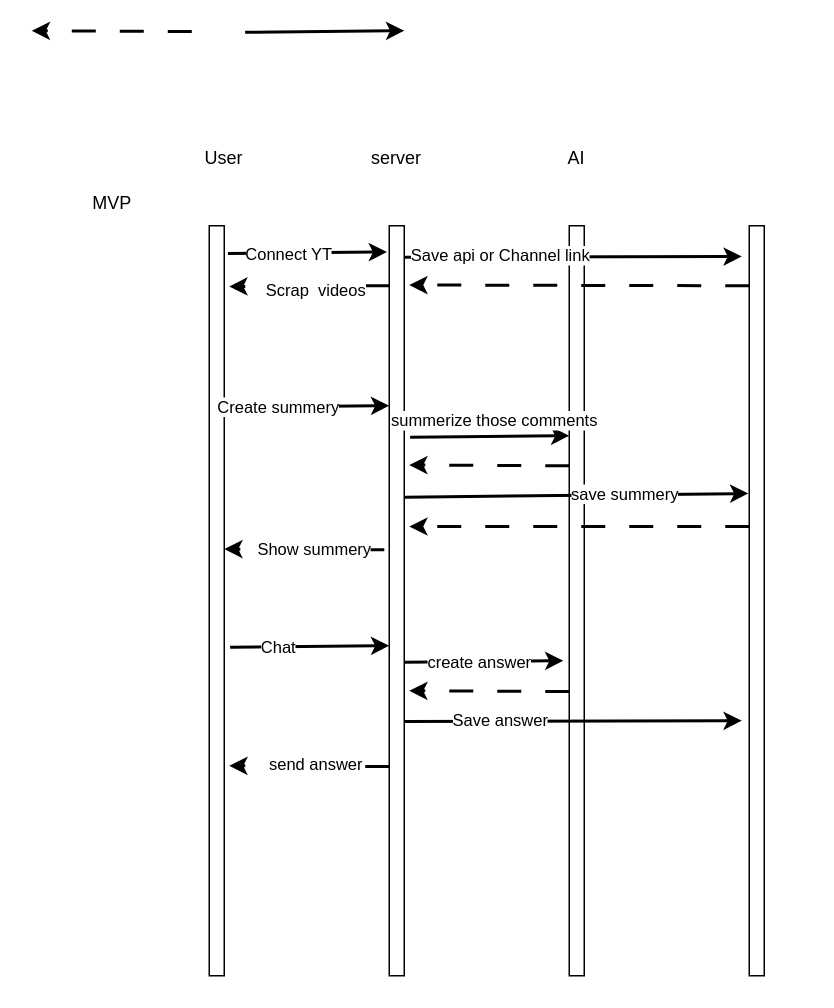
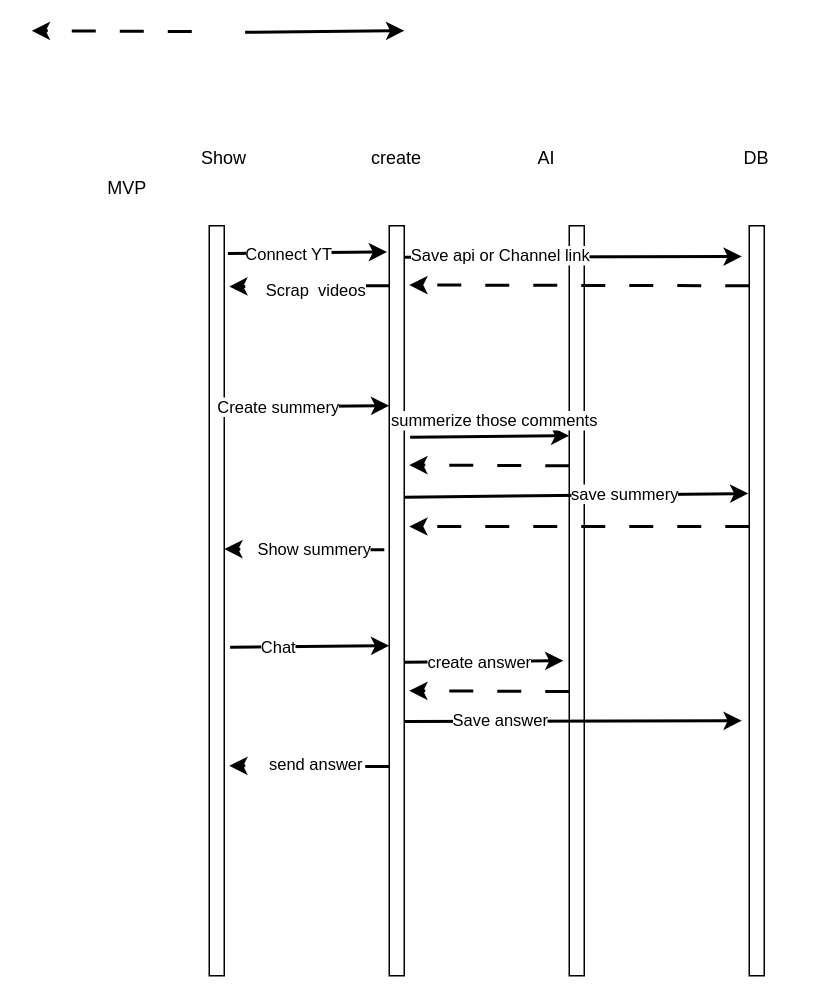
  <mxCell id="0" />
  <mxCell id="1" parent="0" />
- <mxCell id="2" value="User" style="text;html=1;strokeColor=none;fillColor=none;align=center;verticalAlign=middle;whiteSpace=wrap;rounded=0;" parent="1" vertex="1"><mxGeometry x="119" y="90" width="60" height="30" as="geometry" /></mxCell>
+ <mxCell id="2" value="Show" style="text;html=1;strokeColor=none;fillColor=none;align=center;verticalAlign=middle;whiteSpace=wrap;rounded=0;" parent="1" vertex="1"><mxGeometry x="119" y="90" width="60" height="30" as="geometry" /></mxCell>
  <mxCell id="3" value="" style="rounded=0;whiteSpace=wrap;html=1;" parent="1" vertex="1"><mxGeometry x="259" y="150" width="10" height="500" as="geometry" /></mxCell>
  <mxCell id="4" value="" style="rounded=0;whiteSpace=wrap;html=1;" parent="1" vertex="1"><mxGeometry x="379" y="150" width="10" height="500" as="geometry" /></mxCell>
  <mxCell id="5" value="" style="rounded=0;whiteSpace=wrap;html=1;" parent="1" vertex="1"><mxGeometry x="139" y="150" width="10" height="500" as="geometry" /></mxCell>
- <mxCell id="6" value="server" style="text;html=1;strokeColor=none;fillColor=none;align=center;verticalAlign=middle;whiteSpace=wrap;rounded=0;" parent="1" vertex="1"><mxGeometry x="234" y="90" width="60" height="30" as="geometry" /></mxCell>
- <mxCell id="7" value="AI" style="text;html=1;strokeColor=none;fillColor=none;align=center;verticalAlign=middle;whiteSpace=wrap;rounded=0;" parent="1" vertex="1"><mxGeometry x="354" y="90" width="60" height="30" as="geometry" /></mxCell>
+ <mxCell id="6" value="create" style="text;html=1;strokeColor=none;fillColor=none;align=center;verticalAlign=middle;whiteSpace=wrap;rounded=0;" parent="1" vertex="1"><mxGeometry x="234" y="90" width="60" height="30" as="geometry" /></mxCell>
+ <mxCell id="7" value="AI" style="text;html=1;strokeColor=none;fillColor=none;align=center;verticalAlign=middle;whiteSpace=wrap;rounded=0;" parent="1" vertex="1"><mxGeometry x="334" y="90" width="60" height="30" as="geometry" /></mxCell>
  <mxCell id="8" value="" style="rounded=0;whiteSpace=wrap;html=1;" parent="1" vertex="1"><mxGeometry x="499" y="150" width="10" height="500" as="geometry" /></mxCell>
+ <mxCell id="9" value="DB" style="text;html=1;strokeColor=none;fillColor=none;align=center;verticalAlign=middle;whiteSpace=wrap;rounded=0;" parent="1" vertex="1"><mxGeometry x="474" y="90" width="60" height="30" as="geometry" /></mxCell>
  <mxCell id="10" value="" style="endArrow=classic;html=1;strokeWidth=2;exitX=1.243;exitY=0.037;exitDx=0;exitDy=0;exitPerimeter=0;entryX=-0.148;entryY=0.035;entryDx=0;entryDy=0;entryPerimeter=0;" parent="1" source="5" target="3" edge="1"><mxGeometry width="50" height="50" relative="1" as="geometry"><mxPoint x="149" y="210" as="sourcePoint" /><mxPoint x="249" y="200" as="targetPoint" /></mxGeometry></mxCell>
  <mxCell id="11" value="Connect YT" style="edgeLabel;html=1;align=center;verticalAlign=middle;resizable=0;points=[];" parent="10" vertex="1" connectable="0"><mxGeometry x="-0.246" relative="1" as="geometry"><mxPoint as="offset" /></mxGeometry></mxCell>
  <mxCell id="12" value="" style="endArrow=classic;html=1;strokeWidth=2;exitX=1.243;exitY=0.037;exitDx=0;exitDy=0;exitPerimeter=0;entryX=-0.148;entryY=0.035;entryDx=0;entryDy=0;entryPerimeter=0;" parent="1" edge="1"><mxGeometry width="50" height="50" relative="1" as="geometry"><mxPoint x="162.91" y="21" as="sourcePoint" /><mxPoint x="269" y="20" as="targetPoint" /></mxGeometry></mxCell>
  <mxCell id="13" value="" style="endArrow=classic;html=1;strokeWidth=2;exitX=1.243;exitY=0.037;exitDx=0;exitDy=0;exitPerimeter=0;entryX=-0.496;entryY=0.041;entryDx=0;entryDy=0;entryPerimeter=0;" parent="1" target="8" edge="1"><mxGeometry width="50" height="50" relative="1" as="geometry"><mxPoint x="269" y="171" as="sourcePoint" /><mxPoint x="375.09" y="170" as="targetPoint" /></mxGeometry></mxCell>
  <mxCell id="14" value="Save api or Channel link" style="edgeLabel;html=1;align=center;verticalAlign=middle;resizable=0;points=[];" parent="13" vertex="1" connectable="0"><mxGeometry x="-0.43" y="1" relative="1" as="geometry"><mxPoint as="offset" /></mxGeometry></mxCell>
  <mxCell id="15" value="" style="endArrow=classic;html=1;dashed=1;dashPattern=8 8;strokeWidth=2;entryX=1.33;entryY=0.079;entryDx=0;entryDy=0;entryPerimeter=0;" parent="1" target="3" edge="1"><mxGeometry width="50" height="50" relative="1" as="geometry"><mxPoint x="499" y="190" as="sourcePoint" /><mxPoint x="419" y="190" as="targetPoint" /></mxGeometry></mxCell>
- <mxCell id="16" value="MVP" style="text;html=1;align=center;verticalAlign=middle;resizable=0;points=[];autosize=1;strokeColor=none;fillColor=none;" parent="1" vertex="1"><mxGeometry x="49" y="120" width="50" height="30" as="geometry" /></mxCell>
+ <mxCell id="16" value="MVP" style="text;html=1;align=center;verticalAlign=middle;resizable=0;points=[];autosize=1;strokeColor=none;fillColor=none;" parent="1" vertex="1"><mxGeometry x="59" y="110" width="50" height="30" as="geometry" /></mxCell>
  <mxCell id="17" value="" style="endArrow=classic;html=1;dashed=1;dashPattern=8 8;strokeWidth=2;entryX=1.33;entryY=0.081;entryDx=0;entryDy=0;entryPerimeter=0;" parent="1" target="5" edge="1"><mxGeometry width="50" height="50" relative="1" as="geometry"><mxPoint x="259" y="190" as="sourcePoint" /><mxPoint x="179" y="190" as="targetPoint" /></mxGeometry></mxCell>
  <mxCell id="18" value="Scrap&amp;nbsp; videos" style="edgeLabel;html=1;align=center;verticalAlign=middle;resizable=0;points=[];" parent="17" vertex="1" connectable="0"><mxGeometry x="0.364" y="2" relative="1" as="geometry"><mxPoint x="23" as="offset" /></mxGeometry></mxCell>
  <mxCell id="19" value="" style="endArrow=classic;html=1;strokeWidth=2;exitX=1.243;exitY=0.037;exitDx=0;exitDy=0;exitPerimeter=0;entryX=-0.148;entryY=0.035;entryDx=0;entryDy=0;entryPerimeter=0;" parent="1" edge="1"><mxGeometry width="50" height="50" relative="1" as="geometry"><mxPoint x="152.91" y="271" as="sourcePoint" /><mxPoint x="259" y="270" as="targetPoint" /></mxGeometry></mxCell>
  <mxCell id="20" value="Create summery" style="edgeLabel;html=1;align=center;verticalAlign=middle;resizable=0;points=[];" parent="19" vertex="1" connectable="0"><mxGeometry x="-0.388" relative="1" as="geometry"><mxPoint as="offset" /></mxGeometry></mxCell>
  <mxCell id="21" value="" style="endArrow=classic;html=1;strokeWidth=2;exitX=1.243;exitY=0.037;exitDx=0;exitDy=0;exitPerimeter=0;entryX=-0.148;entryY=0.035;entryDx=0;entryDy=0;entryPerimeter=0;" parent="1" edge="1"><mxGeometry width="50" height="50" relative="1" as="geometry"><mxPoint x="272.91" y="291" as="sourcePoint" /><mxPoint x="379" y="290" as="targetPoint" /></mxGeometry></mxCell>
  <mxCell id="22" value="summerize those comments" style="edgeLabel;html=1;align=center;verticalAlign=middle;resizable=0;points=[];" parent="21" vertex="1" connectable="0"><mxGeometry x="-0.388" relative="1" as="geometry"><mxPoint x="24" y="-11" as="offset" /></mxGeometry></mxCell>
  <mxCell id="23" value="" style="endArrow=classic;html=1;dashed=1;dashPattern=8 8;strokeWidth=2;entryX=1.33;entryY=0.319;entryDx=0;entryDy=0;entryPerimeter=0;" parent="1" target="3" edge="1"><mxGeometry width="50" height="50" relative="1" as="geometry"><mxPoint x="379" y="310" as="sourcePoint" /><mxPoint y="310" as="targetPoint" x="299" /></mxGeometry></mxCell>
  <mxCell id="24" value="" style="endArrow=classic;html=1;dashed=1;dashPattern=8 8;strokeWidth=2;entryX=1.33;entryY=0.319;entryDx=0;entryDy=0;entryPerimeter=0;" parent="1" edge="1"><mxGeometry width="50" height="50" relative="1" as="geometry"><mxPoint x="127.35" y="20.5" as="sourcePoint" /><mxPoint x="20.65" y="20" as="targetPoint" /></mxGeometry></mxCell>
  <mxCell id="25" value="" style="endArrow=classic;html=1;strokeWidth=2;exitX=1.243;exitY=0.037;exitDx=0;exitDy=0;exitPerimeter=0;entryX=-0.061;entryY=0.357;entryDx=0;entryDy=0;entryPerimeter=0;" parent="1" target="8" edge="1"><mxGeometry width="50" height="50" relative="1" as="geometry"><mxPoint x="269" y="331" as="sourcePoint" /><mxPoint x="375.09" y="330" as="targetPoint" /></mxGeometry></mxCell>
  <mxCell id="26" value="save summery" style="edgeLabel;html=1;align=center;verticalAlign=middle;resizable=0;points=[];" parent="25" vertex="1" connectable="0"><mxGeometry x="0.28" y="1" relative="1" as="geometry"><mxPoint as="offset" /></mxGeometry></mxCell>
  <mxCell id="27" value="" style="endArrow=classic;html=1;dashed=1;dashPattern=8 8;strokeWidth=2;entryX=1.33;entryY=0.401;entryDx=0;entryDy=0;entryPerimeter=0;" parent="1" target="3" edge="1"><mxGeometry width="50" height="50" relative="1" as="geometry"><mxPoint x="499" y="350.5" as="sourcePoint" /><mxPoint x="392.3" y="350" as="targetPoint" /></mxGeometry></mxCell>
  <mxCell id="28" value="" style="endArrow=classic;html=1;dashed=1;dashPattern=8 8;strokeWidth=2;entryX=1.33;entryY=0.319;entryDx=0;entryDy=0;entryPerimeter=0;" parent="1" edge="1"><mxGeometry width="50" height="50" relative="1" as="geometry"><mxPoint x="255.7" y="366.07" as="sourcePoint" /><mxPoint x="149" y="365.57" as="targetPoint" /></mxGeometry></mxCell>
  <mxCell id="29" value="Show summery" style="edgeLabel;html=1;align=center;verticalAlign=middle;resizable=0;points=[];" parent="28" vertex="1" connectable="0"><mxGeometry x="0.237" y="1" relative="1" as="geometry"><mxPoint x="19" y="-1" as="offset" /></mxGeometry></mxCell>
  <mxCell id="30" value="" style="endArrow=classic;html=1;strokeWidth=2;exitX=1.243;exitY=0.037;exitDx=0;exitDy=0;exitPerimeter=0;entryX=-0.148;entryY=0.035;entryDx=0;entryDy=0;entryPerimeter=0;" parent="1" edge="1"><mxGeometry width="50" height="50" relative="1" as="geometry"><mxPoint x="152.91" y="431" as="sourcePoint" /><mxPoint x="259" y="430" as="targetPoint" /></mxGeometry></mxCell>
  <mxCell id="31" value="Chat" style="edgeLabel;html=1;align=center;verticalAlign=middle;resizable=0;points=[];" parent="30" vertex="1" connectable="0"><mxGeometry x="-0.388" relative="1" as="geometry"><mxPoint as="offset" /></mxGeometry></mxCell>
  <mxCell id="32" value="" style="endArrow=classic;html=1;strokeWidth=2;exitX=1.243;exitY=0.037;exitDx=0;exitDy=0;exitPerimeter=0;entryX=-0.148;entryY=0.035;entryDx=0;entryDy=0;entryPerimeter=0;" parent="1" edge="1"><mxGeometry width="50" height="50" relative="1" as="geometry"><mxPoint x="269" y="441" as="sourcePoint" /><mxPoint x="375.09" y="440" as="targetPoint" /></mxGeometry></mxCell>
  <mxCell id="33" value="create answer" style="edgeLabel;html=1;align=center;verticalAlign=middle;resizable=0;points=[];" parent="32" vertex="1" connectable="0"><mxGeometry x="-0.388" relative="1" as="geometry"><mxPoint x="18" as="offset" /></mxGeometry></mxCell>
  <mxCell id="34" value="" style="endArrow=classic;html=1;dashed=1;dashPattern=8 8;strokeWidth=2;entryX=1.33;entryY=0.319;entryDx=0;entryDy=0;entryPerimeter=0;" parent="1" edge="1"><mxGeometry width="50" height="50" relative="1" as="geometry"><mxPoint x="379" y="460.5" as="sourcePoint" /><mxPoint x="272.3" y="460" as="targetPoint" /></mxGeometry></mxCell>
  <mxCell id="35" value="" style="endArrow=classic;html=1;strokeWidth=2;exitX=1.243;exitY=0.037;exitDx=0;exitDy=0;exitPerimeter=0;entryX=-0.496;entryY=0.041;entryDx=0;entryDy=0;entryPerimeter=0;" parent="1" edge="1"><mxGeometry width="50" height="50" relative="1" as="geometry"><mxPoint x="269" y="480.5" as="sourcePoint" /><mxPoint x="494.04" y="480" as="targetPoint" /></mxGeometry></mxCell>
  <mxCell id="36" value="Save answer" style="edgeLabel;html=1;align=center;verticalAlign=middle;resizable=0;points=[];" parent="35" vertex="1" connectable="0"><mxGeometry x="-0.43" y="1" relative="1" as="geometry"><mxPoint as="offset" /></mxGeometry></mxCell>
  <mxCell id="37" value="" style="endArrow=classic;html=1;dashed=1;dashPattern=8 8;strokeWidth=2;entryX=1.33;entryY=0.319;entryDx=0;entryDy=0;entryPerimeter=0;" parent="1" edge="1"><mxGeometry width="50" height="50" relative="1" as="geometry"><mxPoint x="259" y="510.5" as="sourcePoint" /><mxPoint x="152.3" y="510" as="targetPoint" /></mxGeometry></mxCell>
  <mxCell id="38" value="send answer" style="edgeLabel;html=1;align=center;verticalAlign=middle;resizable=0;points=[];" parent="37" vertex="1" connectable="0"><mxGeometry x="0.381" y="-2" relative="1" as="geometry"><mxPoint x="24" as="offset" /></mxGeometry></mxCell>
